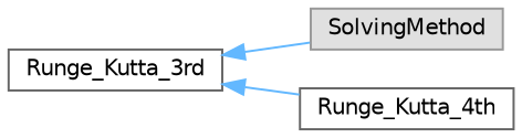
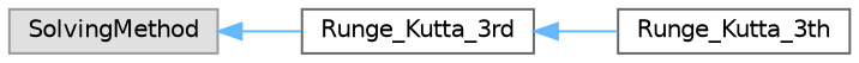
  digraph {
    rankdir=LR
    node [color=grey40 fillcolor=white fontname=Helvetica fontsize=10 shape=box style=filled]
    edge [color=steelblue1 dir=back fontname=Helvetica fontsize=10 labelfontname=Helvetica labelfontsize=10 style=solid]
    n1 [color=grey60 fillcolor="#E0E0E0" height=0.2 label=SolvingMethod width=0.4]
    n2 [height=0.2 label=Runge_Kutta_3rd width=0.4]
-   n3 [height=0.2 label=Runge_Kutta_4th width=0.4]
-   n2 -> n1
+   n3 [height=0.2 label=Runge_Kutta_3th width=0.4]
+   n1 -> n2
    n2 -> n3
  }
